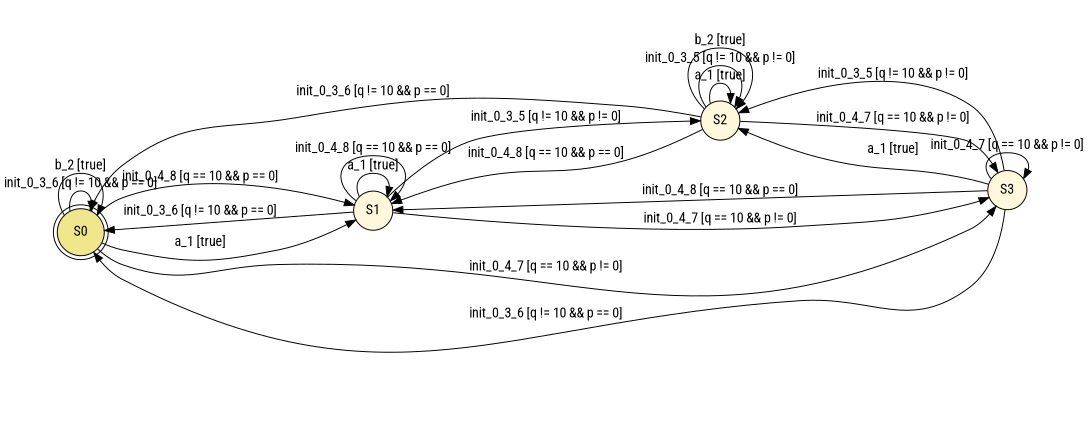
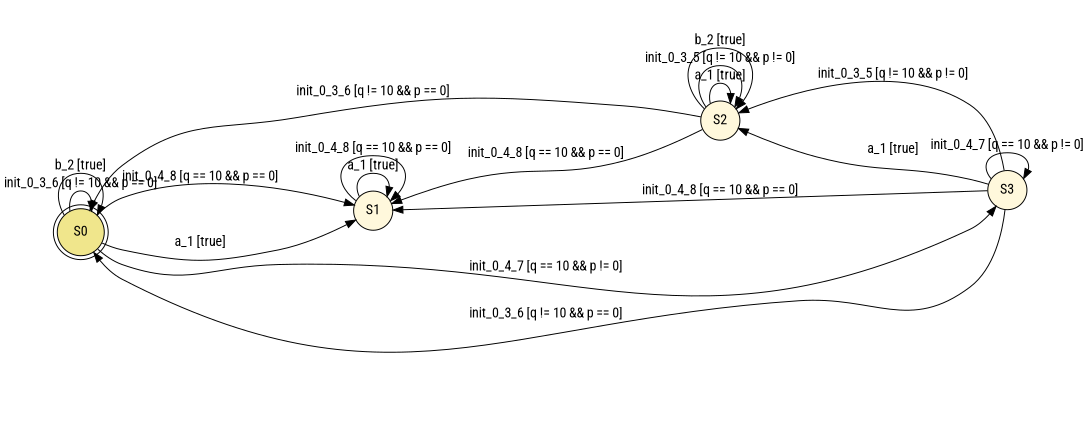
  digraph {
    fontname="Roboto Condensed"
    rankdir=LR
    node [fillcolor=cornsilk1 fontname="Roboto Condensed" shape=circle style=filled]
    edge [fontname="Roboto Condensed"]
    S0 [fillcolor=khaki shape=doublecircle]
    S1
    S3
    S2
    S0 -> S0 [label="init_0_3_6 [q != 10 && p == 0]"]
    S0 -> S0 [label="b_2 [true]"]
    S0 -> S1 [label="a_1 [true]"]
    S0 -> S1 [label="init_0_4_8 [q == 10 && p == 0]"]
    S0 -> S3 [label="init_0_4_7 [q == 10 && p != 0]"]
-   S1 -> S0 [label="init_0_3_6 [q != 10 && p == 0]"]
    S1 -> S1 [label="a_1 [true]"]
    S1 -> S1 [label="init_0_4_8 [q == 10 && p == 0]"]
-   S1 -> S3 [label="init_0_4_7 [q == 10 && p != 0]"]
-   S1 -> S2 [label="init_0_3_5 [q != 10 && p != 0]"]
    S3 -> S0 [label="init_0_3_6 [q != 10 && p == 0]"]
    S3 -> S1 [label="init_0_4_8 [q == 10 && p == 0]"]
    S3 -> S3 [label="init_0_4_7 [q == 10 && p != 0]"]
    S3 -> S2 [label="a_1 [true]"]
    S3 -> S2 [label="init_0_3_5 [q != 10 && p != 0]"]
    S2 -> S0 [label="init_0_3_6 [q != 10 && p == 0]"]
    S2 -> S1 [label="init_0_4_8 [q == 10 && p == 0]"]
-   S2 -> S3 [label="init_0_4_7 [q == 10 && p != 0]"]
    S2 -> S2 [label="a_1 [true]"]
    S2 -> S2 [label="init_0_3_5 [q != 10 && p != 0]"]
    S2 -> S2 [label="b_2 [true]"]
  }
